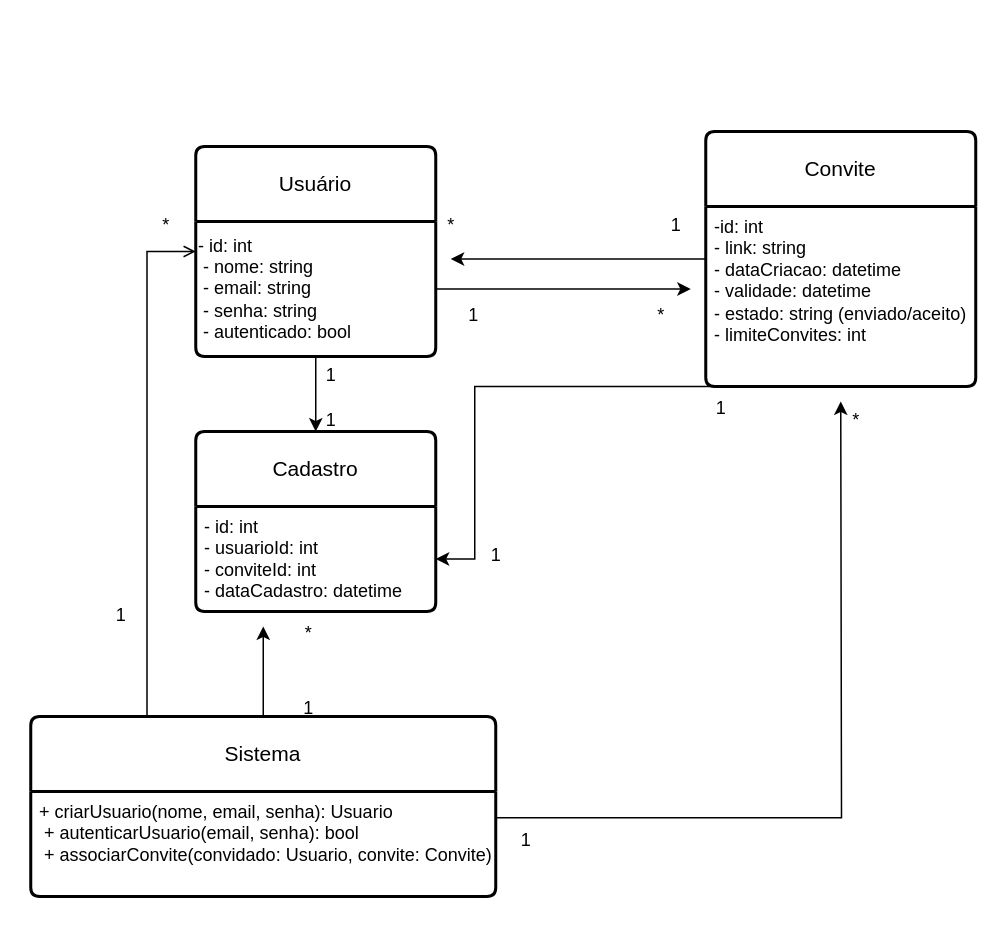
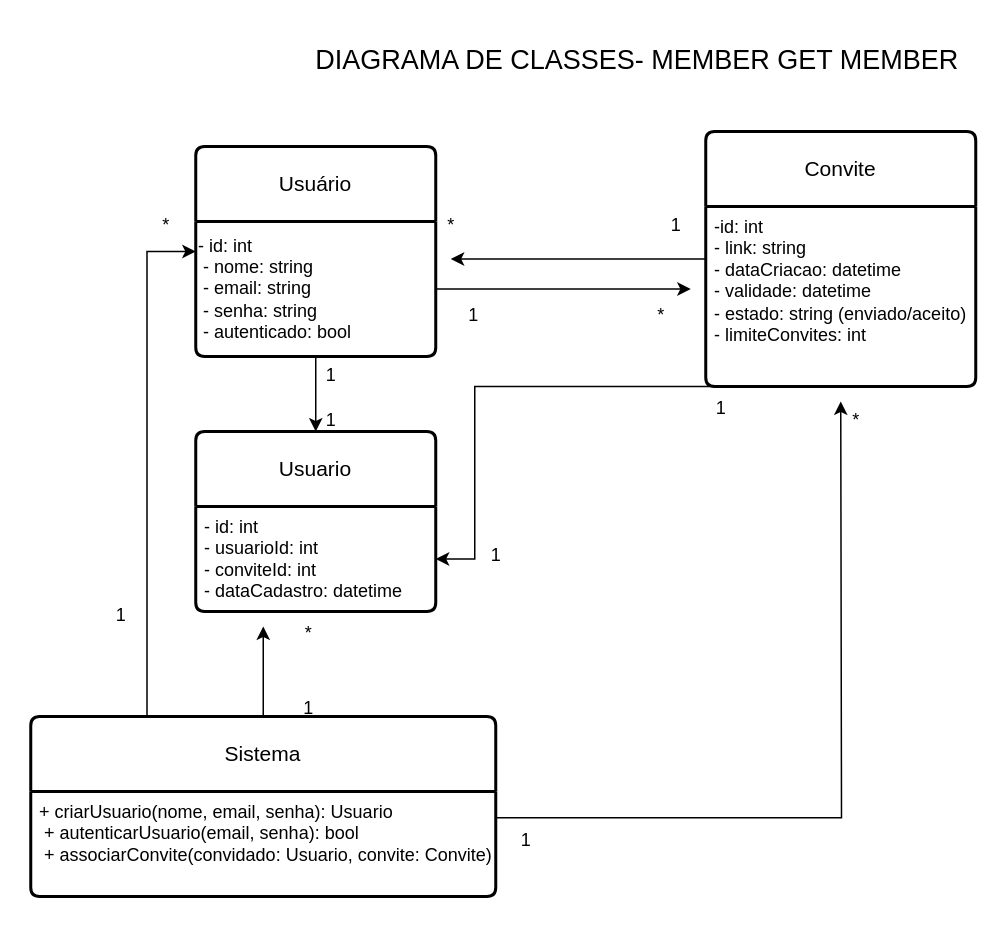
  <mxCell id="0" />
  <mxCell id="1" parent="0" />
  <mxCell id="2" value="Usuário" style="swimlane;childLayout=stackLayout;horizontal=1;startSize=50;horizontalStack=0;rounded=1;fontSize=14;fontStyle=0;strokeWidth=2;resizeParent=0;resizeLast=1;shadow=0;dashed=0;align=center;arcSize=4;whiteSpace=wrap;html=1;" vertex="1" parent="1"><mxGeometry x="130" y="97" width="160" height="140" as="geometry" /></mxCell>
  <mxCell id="3" value="- id: int&amp;nbsp;&lt;div&gt;&amp;nbsp;- nome: string&amp;nbsp;&lt;/div&gt;&lt;div&gt;&amp;nbsp;- email: string&amp;nbsp;&lt;/div&gt;&lt;div&gt;&amp;nbsp;- senha: string&amp;nbsp;&lt;/div&gt;&lt;div&gt;&amp;nbsp;- autenticado: bool&lt;/div&gt;" style="text;html=1;align=left;verticalAlign=middle;resizable=0;points=[];autosize=1;strokeColor=none;fillColor=none;" vertex="1" parent="2"><mxGeometry y="50" width="160" height="90" as="geometry" /></mxCell>
  <mxCell id="4" style="edgeStyle=orthogonalEdgeStyle;rounded=0;orthogonalLoop=1;jettySize=auto;html=1;" edge="1" parent="1" source="5"><mxGeometry relative="1" as="geometry"><mxPoint x="300" y="172" as="targetPoint" /></mxGeometry></mxCell>
  <mxCell id="5" value="Convite" style="swimlane;childLayout=stackLayout;horizontal=1;startSize=50;horizontalStack=0;rounded=1;fontSize=14;fontStyle=0;strokeWidth=2;resizeParent=0;resizeLast=1;shadow=0;dashed=0;align=center;arcSize=4;whiteSpace=wrap;html=1;" vertex="1" parent="1"><mxGeometry x="470" y="87" width="180" height="170" as="geometry" /></mxCell>
  <mxCell id="6" value="-id: int&amp;nbsp;&lt;div&gt;- link: string&lt;/div&gt;&lt;div&gt;- dataCriacao: datetime&lt;/div&gt;&lt;div&gt;- validade: datetime&amp;nbsp;&lt;/div&gt;&lt;div&gt;- estado: string (enviado/aceito)&amp;nbsp;&lt;/div&gt;&lt;div&gt;- limiteConvites: int&lt;/div&gt;" style="align=left;strokeColor=none;fillColor=none;spacingLeft=4;fontSize=12;verticalAlign=top;resizable=0;rotatable=0;part=1;html=1;" vertex="1" parent="5"><mxGeometry y="50" width="180" height="120" as="geometry" /></mxCell>
- <mxCell id="7" value="Cadastro" style="swimlane;childLayout=stackLayout;horizontal=1;startSize=50;horizontalStack=0;rounded=1;fontSize=14;fontStyle=0;strokeWidth=2;resizeParent=0;resizeLast=1;shadow=0;dashed=0;align=center;arcSize=4;whiteSpace=wrap;html=1;" vertex="1" parent="1"><mxGeometry x="130" y="287" width="160" height="120" as="geometry" /></mxCell>
+ <mxCell id="7" value="Usuario" style="swimlane;childLayout=stackLayout;horizontal=1;startSize=50;horizontalStack=0;rounded=1;fontSize=14;fontStyle=0;strokeWidth=2;resizeParent=0;resizeLast=1;shadow=0;dashed=0;align=center;arcSize=4;whiteSpace=wrap;html=1;" vertex="1" parent="1"><mxGeometry x="130" y="287" width="160" height="120" as="geometry" /></mxCell>
  <mxCell id="8" value="- id: int&amp;nbsp;&lt;div&gt;- usuarioId: int&amp;nbsp;&lt;/div&gt;&lt;div&gt;&lt;span style=&quot;background-color: initial;&quot;&gt;- conviteId: int&lt;/span&gt;&lt;/div&gt;&lt;div&gt;&lt;span style=&quot;background-color: initial;&quot;&gt;- dataCadastro: datetime&amp;nbsp; &amp;nbsp;&lt;/span&gt;&lt;/div&gt;" style="align=left;strokeColor=none;fillColor=none;spacingLeft=4;fontSize=12;verticalAlign=top;resizable=0;rotatable=0;part=1;html=1;" vertex="1" parent="7"><mxGeometry y="50" width="160" height="70" as="geometry" /></mxCell>
- <mxCell id="9" style="edgeStyle=orthogonalEdgeStyle;rounded=0;orthogonalLoop=1;jettySize=auto;html=1;exitX=0.25;exitY=0;exitDx=0;exitDy=0;entryX=0;entryY=0.5;entryDx=0;entryDy=0;endArrow=open;" edge="1" parent="1" source="11" target="2"><mxGeometry relative="1" as="geometry" /></mxCell>
+ <mxCell id="9" style="edgeStyle=orthogonalEdgeStyle;rounded=0;orthogonalLoop=1;jettySize=auto;html=1;exitX=0.25;exitY=0;exitDx=0;exitDy=0;entryX=0;entryY=0.5;entryDx=0;entryDy=0;" edge="1" parent="1" source="11" target="2"><mxGeometry relative="1" as="geometry" /></mxCell>
  <mxCell id="10" style="edgeStyle=orthogonalEdgeStyle;rounded=0;orthogonalLoop=1;jettySize=auto;html=1;" edge="1" parent="1" source="11"><mxGeometry relative="1" as="geometry"><mxPoint x="175" y="417" as="targetPoint" /></mxGeometry></mxCell>
  <mxCell id="11" value="Sistema" style="swimlane;childLayout=stackLayout;horizontal=1;startSize=50;horizontalStack=0;rounded=1;fontSize=14;fontStyle=0;strokeWidth=2;resizeParent=0;resizeLast=1;shadow=0;dashed=0;align=center;arcSize=4;whiteSpace=wrap;html=1;" vertex="1" parent="1"><mxGeometry x="20" y="477" width="310" height="120" as="geometry" /></mxCell>
  <mxCell id="12" value="+ criarUsuario(nome, email, senha): Usuario&lt;div&gt;&amp;nbsp;+ autenticarUsuario(email, senha): bool&lt;/div&gt;&lt;div&gt;&amp;nbsp;+ associarConvite(convidado: Usuario, convite: Convite)&lt;/div&gt;" style="align=left;strokeColor=none;fillColor=none;spacingLeft=4;fontSize=12;verticalAlign=top;resizable=0;rotatable=0;part=1;html=1;" vertex="1" parent="11"><mxGeometry y="50" width="310" height="70" as="geometry" /></mxCell>
  <mxCell id="13" style="edgeStyle=orthogonalEdgeStyle;rounded=0;orthogonalLoop=1;jettySize=auto;html=1;" edge="1" parent="1" source="3"><mxGeometry relative="1" as="geometry"><mxPoint x="460" y="192" as="targetPoint" /></mxGeometry></mxCell>
  <mxCell id="14" style="edgeStyle=orthogonalEdgeStyle;rounded=0;orthogonalLoop=1;jettySize=auto;html=1;entryX=0.5;entryY=0;entryDx=0;entryDy=0;" edge="1" parent="1" source="3" target="7"><mxGeometry relative="1" as="geometry" /></mxCell>
  <mxCell id="15" value="1" style="text;html=1;align=center;verticalAlign=middle;resizable=0;points=[];autosize=1;strokeColor=none;fillColor=none;" vertex="1" parent="1"><mxGeometry x="300" y="195" width="30" height="30" as="geometry" /></mxCell>
  <mxCell id="16" value="*" style="text;html=1;align=center;verticalAlign=middle;resizable=0;points=[];autosize=1;strokeColor=none;fillColor=none;" vertex="1" parent="1"><mxGeometry x="425" y="195" width="30" height="30" as="geometry" /></mxCell>
  <mxCell id="17" value="1" style="text;html=1;align=center;verticalAlign=middle;resizable=0;points=[];autosize=1;strokeColor=none;fillColor=none;" vertex="1" parent="1"><mxGeometry x="435" y="135" width="30" height="30" as="geometry" /></mxCell>
  <mxCell id="18" value="*" style="text;html=1;align=center;verticalAlign=middle;resizable=0;points=[];autosize=1;strokeColor=none;fillColor=none;" vertex="1" parent="1"><mxGeometry x="285" y="135" width="30" height="30" as="geometry" /></mxCell>
  <mxCell id="19" style="edgeStyle=orthogonalEdgeStyle;rounded=0;orthogonalLoop=1;jettySize=auto;html=1;entryX=1;entryY=0.5;entryDx=0;entryDy=0;" edge="1" parent="1" target="8"><mxGeometry relative="1" as="geometry"><mxPoint x="505" y="257" as="sourcePoint" /><mxPoint x="315" y="374.5" as="targetPoint" /><Array as="points"><mxPoint x="316" y="257" /><mxPoint x="316" y="372" /></Array></mxGeometry></mxCell>
  <mxCell id="20" value="1" style="text;html=1;align=center;verticalAlign=middle;resizable=0;points=[];autosize=1;strokeColor=none;fillColor=none;" vertex="1" parent="1"><mxGeometry x="465" y="257" width="30" height="30" as="geometry" /></mxCell>
  <mxCell id="21" value="1" style="text;html=1;align=center;verticalAlign=middle;resizable=0;points=[];autosize=1;strokeColor=none;fillColor=none;" vertex="1" parent="1"><mxGeometry x="315" y="355" width="30" height="30" as="geometry" /></mxCell>
  <mxCell id="22" value="1" style="text;html=1;align=center;verticalAlign=middle;resizable=0;points=[];autosize=1;strokeColor=none;fillColor=none;" vertex="1" parent="1"><mxGeometry x="205" y="235" width="30" height="30" as="geometry" /></mxCell>
  <mxCell id="23" value="1" style="text;html=1;align=center;verticalAlign=middle;resizable=0;points=[];autosize=1;strokeColor=none;fillColor=none;" vertex="1" parent="1"><mxGeometry x="205" y="265" width="30" height="30" as="geometry" /></mxCell>
  <mxCell id="24" value="1" style="text;html=1;align=center;verticalAlign=middle;resizable=0;points=[];autosize=1;strokeColor=none;fillColor=none;" vertex="1" parent="1"><mxGeometry x="65" y="395" width="30" height="30" as="geometry" /></mxCell>
  <mxCell id="25" value="*" style="text;html=1;align=center;verticalAlign=middle;resizable=0;points=[];autosize=1;strokeColor=none;fillColor=none;" vertex="1" parent="1"><mxGeometry x="95" y="135" width="30" height="30" as="geometry" /></mxCell>
  <mxCell id="26" value="1" style="text;html=1;align=center;verticalAlign=middle;resizable=0;points=[];autosize=1;strokeColor=none;fillColor=none;" vertex="1" parent="1"><mxGeometry x="190" y="457" width="30" height="30" as="geometry" /></mxCell>
  <mxCell id="27" value="*" style="text;html=1;align=center;verticalAlign=middle;resizable=0;points=[];autosize=1;strokeColor=none;fillColor=none;" vertex="1" parent="1"><mxGeometry x="190" y="407" width="30" height="30" as="geometry" /></mxCell>
  <mxCell id="28" style="edgeStyle=orthogonalEdgeStyle;rounded=0;orthogonalLoop=1;jettySize=auto;html=1;exitX=1;exitY=0.25;exitDx=0;exitDy=0;" edge="1" parent="1" source="12"><mxGeometry relative="1" as="geometry"><mxPoint x="560" y="267" as="targetPoint" /></mxGeometry></mxCell>
  <mxCell id="29" value="1" style="text;html=1;align=center;verticalAlign=middle;resizable=0;points=[];autosize=1;strokeColor=none;fillColor=none;" vertex="1" parent="1"><mxGeometry x="335" y="545" width="30" height="30" as="geometry" /></mxCell>
  <mxCell id="30" value="*" style="text;html=1;align=center;verticalAlign=middle;resizable=0;points=[];autosize=1;strokeColor=none;fillColor=none;" vertex="1" parent="1"><mxGeometry x="555" y="265" width="30" height="30" as="geometry" /></mxCell>
+ <mxCell id="31" value="&lt;font style=&quot;font-size: 18px;&quot;&gt;DIAGRAMA DE CLASSES- MEMBER GET MEMBER&lt;/font&gt;" style="text;html=1;align=center;verticalAlign=middle;resizable=0;points=[];autosize=1;strokeColor=none;fillColor=none;" vertex="1" parent="1"><mxGeometry x="199" y="20" width="450" height="40" as="geometry" /></mxCell>
